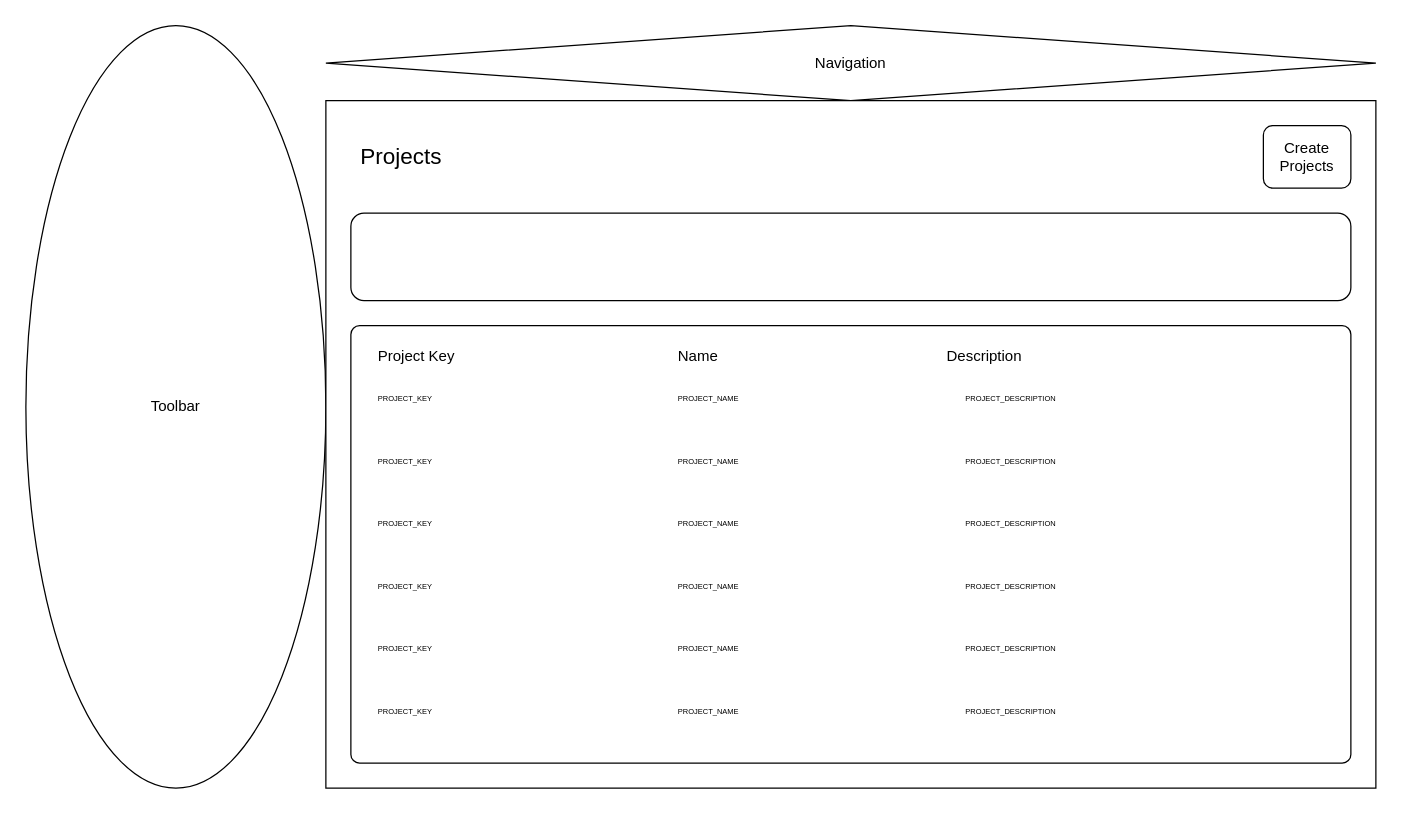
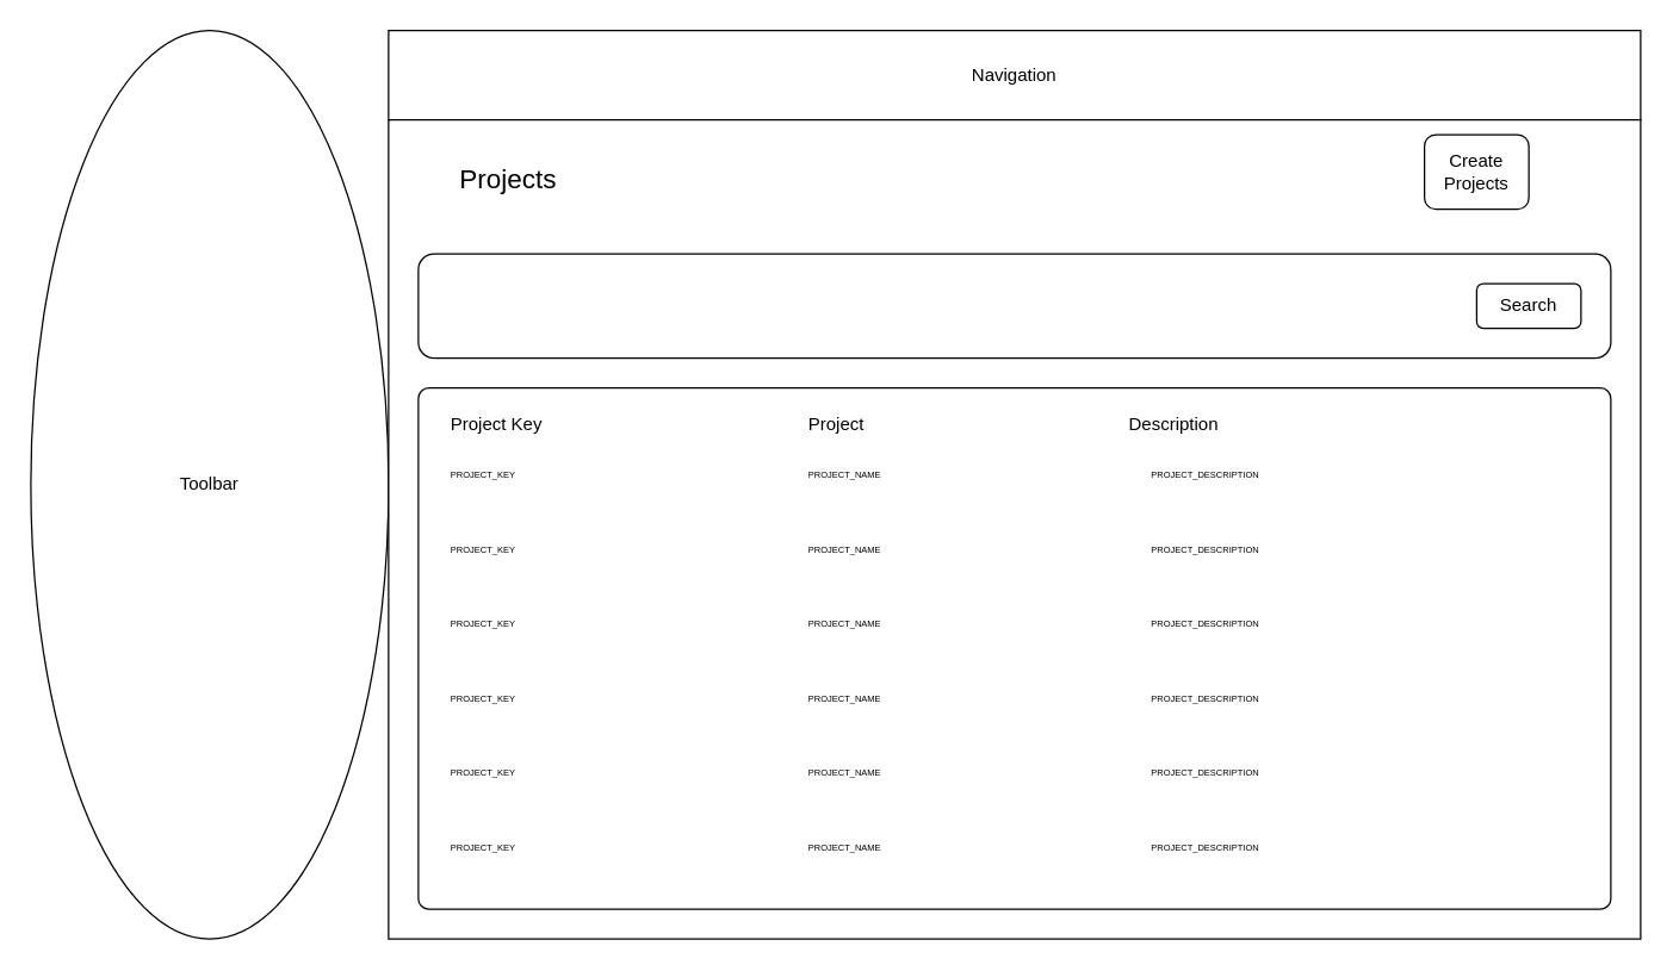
  <mxCell id="0" />
  <mxCell id="1" parent="0" />
  <mxCell id="2" value="Toolbar" style="ellipse;whiteSpace=wrap;html=1;" vertex="1" parent="1"><mxGeometry x="20" y="20" width="240" height="610" as="geometry" /></mxCell>
- <mxCell id="3" value="Navigation" style="rhombus;whiteSpace=wrap;html=1;" vertex="1" parent="1"><mxGeometry x="260" y="20" width="840" height="60" as="geometry" /></mxCell>
+ <mxCell id="3" value="Navigation" style="rounded=0;whiteSpace=wrap;html=1;" vertex="1" parent="1"><mxGeometry x="260" y="20" width="840" height="60" as="geometry" /></mxCell>
  <mxCell id="4" value="" style="rounded=0;whiteSpace=wrap;html=1;" vertex="1" parent="1"><mxGeometry x="260" y="80" width="840" height="550" as="geometry" /></mxCell>
- <mxCell id="5" value="Projects" style="text;html=1;align=center;verticalAlign=middle;resizable=0;points=[];autosize=1;strokeColor=none;fillColor=none;fontSize=18;" vertex="1" parent="1"><mxGeometry x="275" y="105" width="90" height="40" as="geometry" /></mxCell>
- <mxCell id="6" value="Create&lt;br style=&quot;font-size: 12px;&quot;&gt;Projects" style="rounded=1;whiteSpace=wrap;html=1;fontSize=12;" vertex="1" parent="1"><mxGeometry x="1010" y="100" width="70" height="50" as="geometry" /></mxCell>
+ <mxCell id="5" value="Projects" style="text;html=1;align=center;verticalAlign=middle;resizable=0;points=[];autosize=1;strokeColor=none;fillColor=none;fontSize=18;" vertex="1" parent="1"><mxGeometry x="295" y="100" width="90" height="40" as="geometry" /></mxCell>
+ <mxCell id="6" value="Create&lt;br style=&quot;font-size: 12px;&quot;&gt;Projects" style="rounded=1;whiteSpace=wrap;html=1;fontSize=12;" vertex="1" parent="1"><mxGeometry x="955" y="90" width="70" height="50" as="geometry" /></mxCell>
  <mxCell id="7" value="" style="rounded=1;whiteSpace=wrap;html=1;fontSize=12;" vertex="1" parent="1"><mxGeometry x="280" y="170" width="800" height="70" as="geometry" /></mxCell>
+ <mxCell id="8" value="Search" style="rounded=1;whiteSpace=wrap;html=1;fontSize=12;" vertex="1" parent="1"><mxGeometry x="990" y="190" width="70" height="30" as="geometry" /></mxCell>
  <mxCell id="9" value="" style="rounded=1;whiteSpace=wrap;html=1;fontSize=12;arcSize=2;" vertex="1" parent="1"><mxGeometry x="280" y="260" width="800" height="350" as="geometry" /></mxCell>
  <mxCell id="10" value="Project Key" style="text;html=1;align=left;verticalAlign=middle;resizable=0;points=[];autosize=1;strokeColor=none;fillColor=none;fontSize=12;" vertex="1" parent="1"><mxGeometry x="300" y="270" width="80" height="30" as="geometry" /></mxCell>
- <mxCell id="11" value="Name" style="text;html=1;align=left;verticalAlign=middle;resizable=0;points=[];autosize=1;strokeColor=none;fillColor=none;fontSize=12;" vertex="1" parent="1"><mxGeometry x="540" y="270" width="60" height="30" as="geometry" /></mxCell>
+ <mxCell id="11" value="Project" style="text;html=1;align=left;verticalAlign=middle;resizable=0;points=[];autosize=1;strokeColor=none;fillColor=none;fontSize=12;" vertex="1" parent="1"><mxGeometry x="540" y="270" width="60" height="30" as="geometry" /></mxCell>
  <mxCell id="12" value="PROJECT_KEY" style="text;html=1;align=left;verticalAlign=middle;resizable=0;points=[];autosize=1;strokeColor=none;fillColor=none;fontSize=6;" vertex="1" parent="1"><mxGeometry x="300" y="309" width="70" height="20" as="geometry" /></mxCell>
  <mxCell id="13" value="Description" style="text;html=1;align=left;verticalAlign=middle;resizable=0;points=[];autosize=1;strokeColor=none;fillColor=none;fontSize=12;" vertex="1" parent="1"><mxGeometry x="755" y="270" width="80" height="30" as="geometry" /></mxCell>
  <mxCell id="14" value="PROJECT_DESCRIPTION" style="text;html=1;align=left;verticalAlign=middle;resizable=0;points=[];autosize=1;strokeColor=none;fillColor=none;fontSize=6;" vertex="1" parent="1"><mxGeometry x="770" y="309" width="100" height="20" as="geometry" /></mxCell>
  <mxCell id="15" value="PROJECT_KEY" style="text;html=1;align=left;verticalAlign=middle;resizable=0;points=[];autosize=1;strokeColor=none;fillColor=none;fontSize=6;" vertex="1" parent="1"><mxGeometry x="300" y="359" width="70" height="20" as="geometry" /></mxCell>
  <mxCell id="16" value="PROJECT_DESCRIPTION" style="text;html=1;align=left;verticalAlign=middle;resizable=0;points=[];autosize=1;strokeColor=none;fillColor=none;fontSize=6;" vertex="1" parent="1"><mxGeometry x="770" y="359" width="100" height="20" as="geometry" /></mxCell>
  <mxCell id="17" value="PROJECT_KEY" style="text;html=1;align=left;verticalAlign=middle;resizable=0;points=[];autosize=1;strokeColor=none;fillColor=none;fontSize=6;" vertex="1" parent="1"><mxGeometry x="300" y="409" width="70" height="20" as="geometry" /></mxCell>
  <mxCell id="18" value="PROJECT_DESCRIPTION" style="text;html=1;align=left;verticalAlign=middle;resizable=0;points=[];autosize=1;strokeColor=none;fillColor=none;fontSize=6;" vertex="1" parent="1"><mxGeometry x="770" y="409" width="100" height="20" as="geometry" /></mxCell>
  <mxCell id="19" value="PROJECT_KEY" style="text;html=1;align=left;verticalAlign=middle;resizable=0;points=[];autosize=1;strokeColor=none;fillColor=none;fontSize=6;" vertex="1" parent="1"><mxGeometry x="300" y="459" width="70" height="20" as="geometry" /></mxCell>
  <mxCell id="20" value="PROJECT_DESCRIPTION" style="text;html=1;align=left;verticalAlign=middle;resizable=0;points=[];autosize=1;strokeColor=none;fillColor=none;fontSize=6;" vertex="1" parent="1"><mxGeometry x="770" y="459" width="100" height="20" as="geometry" /></mxCell>
  <mxCell id="21" value="PROJECT_KEY" style="text;html=1;align=left;verticalAlign=middle;resizable=0;points=[];autosize=1;strokeColor=none;fillColor=none;fontSize=6;" vertex="1" parent="1"><mxGeometry x="300" y="509" width="70" height="20" as="geometry" /></mxCell>
  <mxCell id="22" value="PROJECT_DESCRIPTION" style="text;html=1;align=left;verticalAlign=middle;resizable=0;points=[];autosize=1;strokeColor=none;fillColor=none;fontSize=6;" vertex="1" parent="1"><mxGeometry x="770" y="509" width="100" height="20" as="geometry" /></mxCell>
  <mxCell id="23" value="PROJECT_KEY" style="text;html=1;align=left;verticalAlign=middle;resizable=0;points=[];autosize=1;strokeColor=none;fillColor=none;fontSize=6;" vertex="1" parent="1"><mxGeometry x="300" y="559" width="70" height="20" as="geometry" /></mxCell>
  <mxCell id="24" value="PROJECT_DESCRIPTION" style="text;html=1;align=left;verticalAlign=middle;resizable=0;points=[];autosize=1;strokeColor=none;fillColor=none;fontSize=6;" vertex="1" parent="1"><mxGeometry x="770" y="559" width="100" height="20" as="geometry" /></mxCell>
  <mxCell id="25" value="PROJECT_NAME" style="text;html=1;align=left;verticalAlign=middle;resizable=0;points=[];autosize=1;strokeColor=none;fillColor=none;fontSize=6;" vertex="1" parent="1"><mxGeometry x="540" y="309" width="70" height="20" as="geometry" /></mxCell>
  <mxCell id="26" value="PROJECT_NAME" style="text;html=1;align=left;verticalAlign=middle;resizable=0;points=[];autosize=1;strokeColor=none;fillColor=none;fontSize=6;" vertex="1" parent="1"><mxGeometry x="540" y="359" width="70" height="20" as="geometry" /></mxCell>
  <mxCell id="27" value="PROJECT_NAME" style="text;html=1;align=left;verticalAlign=middle;resizable=0;points=[];autosize=1;strokeColor=none;fillColor=none;fontSize=6;" vertex="1" parent="1"><mxGeometry x="540" y="409" width="70" height="20" as="geometry" /></mxCell>
  <mxCell id="28" value="PROJECT_NAME" style="text;html=1;align=left;verticalAlign=middle;resizable=0;points=[];autosize=1;strokeColor=none;fillColor=none;fontSize=6;" vertex="1" parent="1"><mxGeometry x="540" y="459" width="70" height="20" as="geometry" /></mxCell>
  <mxCell id="29" value="PROJECT_NAME" style="text;html=1;align=left;verticalAlign=middle;resizable=0;points=[];autosize=1;strokeColor=none;fillColor=none;fontSize=6;" vertex="1" parent="1"><mxGeometry x="540" y="509" width="70" height="20" as="geometry" /></mxCell>
  <mxCell id="30" value="PROJECT_NAME" style="text;html=1;align=left;verticalAlign=middle;resizable=0;points=[];autosize=1;strokeColor=none;fillColor=none;fontSize=6;" vertex="1" parent="1"><mxGeometry x="540" y="559" width="70" height="20" as="geometry" /></mxCell>
